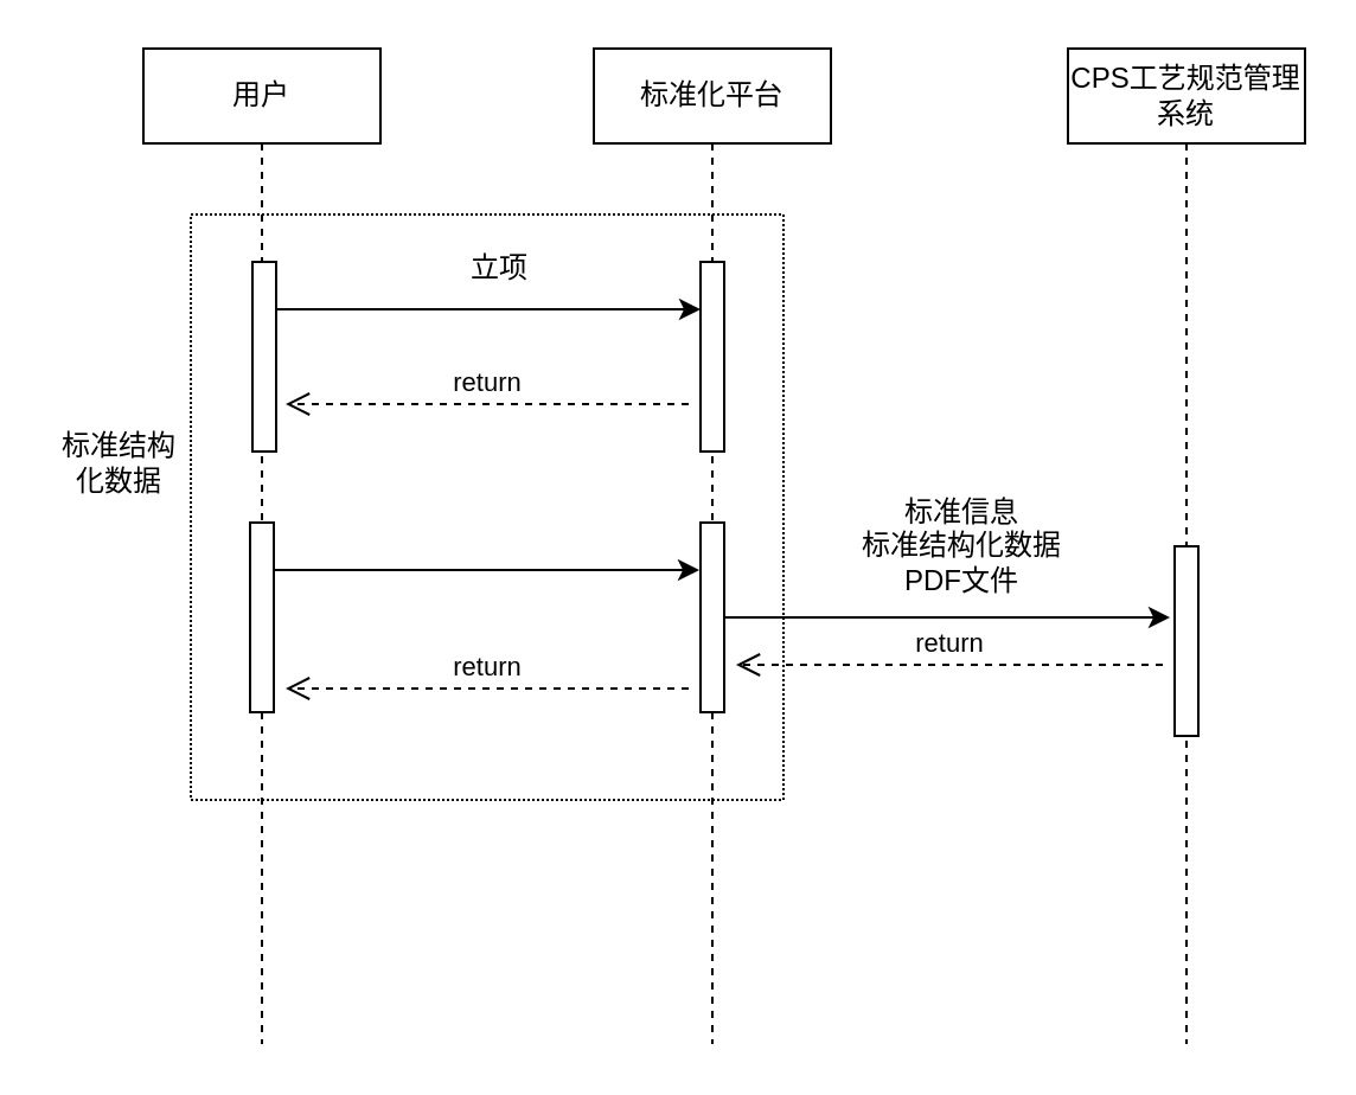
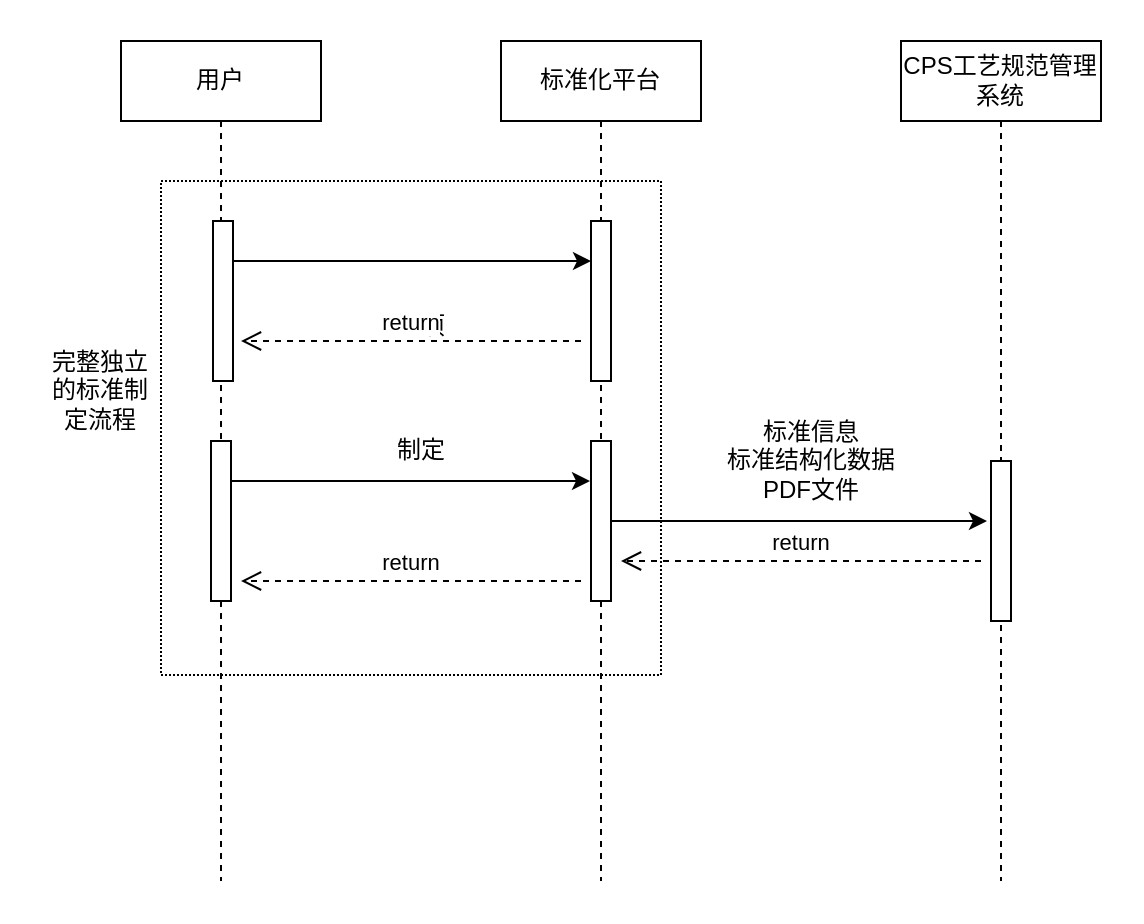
  <mxCell id="0" />
  <mxCell id="1" parent="0" />
  <mxCell id="2" value="" style="rounded=0;whiteSpace=wrap;html=1;strokeColor=default;align=center;verticalAlign=middle;fontFamily=Helvetica;fontSize=12;fontColor=default;fillColor=default;dashed=1;dashPattern=1 1;" vertex="1" parent="1"><mxGeometry x="80" y="90" width="250" height="247" as="geometry" /></mxCell>
  <mxCell id="3" value="用户" style="shape=umlLifeline;perimeter=lifelinePerimeter;whiteSpace=wrap;html=1;container=1;dropTarget=0;collapsible=0;recursiveResize=0;outlineConnect=0;portConstraint=eastwest;newEdgeStyle={&quot;curved&quot;:0,&quot;rounded&quot;:0};" vertex="1" parent="1"><mxGeometry x="60" y="20" width="100" height="420" as="geometry" /></mxCell>
  <mxCell id="4" value="" style="html=1;points=[[0,0,0,0,5],[0,1,0,0,-5],[1,0,0,0,5],[1,1,0,0,-5]];perimeter=orthogonalPerimeter;outlineConnect=0;targetShapes=umlLifeline;portConstraint=eastwest;newEdgeStyle={&quot;curved&quot;:0,&quot;rounded&quot;:0};" vertex="1" parent="3"><mxGeometry x="46" y="90" width="10" height="80" as="geometry" /></mxCell>
  <mxCell id="5" value="" style="html=1;points=[[0,0,0,0,5],[0,1,0,0,-5],[1,0,0,0,5],[1,1,0,0,-5]];perimeter=orthogonalPerimeter;outlineConnect=0;targetShapes=umlLifeline;portConstraint=eastwest;newEdgeStyle={&quot;curved&quot;:0,&quot;rounded&quot;:0};" vertex="1" parent="3"><mxGeometry x="45" y="200" width="10" height="80" as="geometry" /></mxCell>
  <mxCell id="6" value="标准化平台" style="shape=umlLifeline;perimeter=lifelinePerimeter;whiteSpace=wrap;html=1;container=1;dropTarget=0;collapsible=0;recursiveResize=0;outlineConnect=0;portConstraint=eastwest;newEdgeStyle={&quot;curved&quot;:0,&quot;rounded&quot;:0};" vertex="1" parent="1"><mxGeometry x="250" y="20" width="100" height="420" as="geometry" /></mxCell>
  <mxCell id="7" value="" style="html=1;points=[[0,0,0,0,5],[0,1,0,0,-5],[1,0,0,0,5],[1,1,0,0,-5]];perimeter=orthogonalPerimeter;outlineConnect=0;targetShapes=umlLifeline;portConstraint=eastwest;newEdgeStyle={&quot;curved&quot;:0,&quot;rounded&quot;:0};" vertex="1" parent="6"><mxGeometry x="45" y="90" width="10" height="80" as="geometry" /></mxCell>
  <mxCell id="8" value="" style="html=1;points=[[0,0,0,0,5],[0,1,0,0,-5],[1,0,0,0,5],[1,1,0,0,-5]];perimeter=orthogonalPerimeter;outlineConnect=0;targetShapes=umlLifeline;portConstraint=eastwest;newEdgeStyle={&quot;curved&quot;:0,&quot;rounded&quot;:0};" vertex="1" parent="6"><mxGeometry x="45" y="200" width="10" height="80" as="geometry" /></mxCell>
  <mxCell id="9" value="CPS工艺规范管理系统" style="shape=umlLifeline;perimeter=lifelinePerimeter;whiteSpace=wrap;html=1;container=1;dropTarget=0;collapsible=0;recursiveResize=0;outlineConnect=0;portConstraint=eastwest;newEdgeStyle={&quot;curved&quot;:0,&quot;rounded&quot;:0};" vertex="1" parent="1"><mxGeometry x="450" y="20" width="100" height="420" as="geometry" /></mxCell>
  <mxCell id="10" value="" style="html=1;points=[[0,0,0,0,5],[0,1,0,0,-5],[1,0,0,0,5],[1,1,0,0,-5]];perimeter=orthogonalPerimeter;outlineConnect=0;targetShapes=umlLifeline;portConstraint=eastwest;newEdgeStyle={&quot;curved&quot;:0,&quot;rounded&quot;:0};" vertex="1" parent="9"><mxGeometry x="45" y="210" width="10" height="80" as="geometry" /></mxCell>
  <mxCell id="11" style="edgeStyle=orthogonalEdgeStyle;rounded=0;orthogonalLoop=1;jettySize=auto;html=1;curved=0;" edge="1" parent="1"><mxGeometry relative="1" as="geometry"><mxPoint x="116" y="130" as="sourcePoint" /><mxPoint x="295" y="130" as="targetPoint" /></mxGeometry></mxCell>
- <mxCell id="12" value="立项" style="text;html=1;align=center;verticalAlign=middle;resizable=0;points=[];autosize=1;strokeColor=none;fillColor=none;" vertex="1" parent="1"><mxGeometry x="185" y="98" width="50" height="30" as="geometry" /></mxCell>
+ <mxCell id="12" value="立项" style="text;html=1;align=center;verticalAlign=middle;resizable=0;points=[];autosize=1;strokeColor=none;fillColor=none;" vertex="1" parent="1"><mxGeometry x="185" y="148" width="50" height="30" as="geometry" /></mxCell>
  <mxCell id="13" value="return" style="html=1;verticalAlign=bottom;endArrow=open;dashed=1;endSize=8;curved=0;rounded=0;" edge="1" parent="1"><mxGeometry relative="1" as="geometry"><mxPoint x="290" y="170" as="sourcePoint" /><mxPoint x="120" y="170" as="targetPoint" /></mxGeometry></mxCell>
  <mxCell id="14" style="edgeStyle=orthogonalEdgeStyle;rounded=0;orthogonalLoop=1;jettySize=auto;html=1;curved=0;" edge="1" parent="1"><mxGeometry relative="1" as="geometry"><mxPoint x="115.5" y="240" as="sourcePoint" /><mxPoint x="294.5" y="240" as="targetPoint" /></mxGeometry></mxCell>
+ <mxCell id="15" value="制定" style="text;html=1;align=center;verticalAlign=middle;resizable=0;points=[];autosize=1;strokeColor=none;fillColor=none;" vertex="1" parent="1"><mxGeometry x="185" y="210" width="50" height="30" as="geometry" /></mxCell>
  <mxCell id="16" value="return" style="html=1;verticalAlign=bottom;endArrow=open;dashed=1;endSize=8;curved=0;rounded=0;" edge="1" parent="1"><mxGeometry relative="1" as="geometry"><mxPoint x="290" y="290" as="sourcePoint" /><mxPoint x="120" y="290" as="targetPoint" /></mxGeometry></mxCell>
  <mxCell id="17" style="edgeStyle=orthogonalEdgeStyle;rounded=0;orthogonalLoop=1;jettySize=auto;html=1;curved=0;" edge="1" parent="1" source="8"><mxGeometry relative="1" as="geometry"><mxPoint x="310" y="260" as="sourcePoint" /><mxPoint x="493" y="260" as="targetPoint" /></mxGeometry></mxCell>
  <mxCell id="18" value="return" style="html=1;verticalAlign=bottom;endArrow=open;dashed=1;endSize=8;curved=0;rounded=0;" edge="1" parent="1"><mxGeometry relative="1" as="geometry"><mxPoint x="490" y="280" as="sourcePoint" /><mxPoint x="310" y="280" as="targetPoint" /></mxGeometry></mxCell>
  <mxCell id="19" value="标准信息&lt;br&gt;标准结构化数据&lt;br&gt;PDF文件" style="text;html=1;align=center;verticalAlign=middle;resizable=0;points=[];autosize=1;strokeColor=none;fillColor=none;" vertex="1" parent="1"><mxGeometry x="350" y="200" width="110" height="60" as="geometry" /></mxCell>
- <mxCell id="20" value="标准结构化数据" style="text;html=1;align=center;verticalAlign=middle;whiteSpace=wrap;rounded=0;fontFamily=Helvetica;fontSize=12;fontColor=default;" vertex="1" parent="1"><mxGeometry x="20" y="180" width="60" height="30" as="geometry" /></mxCell>
+ <mxCell id="20" value="完整独立的标准制定流程" style="text;html=1;align=center;verticalAlign=middle;whiteSpace=wrap;rounded=0;fontFamily=Helvetica;fontSize=12;fontColor=default;" vertex="1" parent="1"><mxGeometry x="20" y="180" width="60" height="30" as="geometry" /></mxCell>
